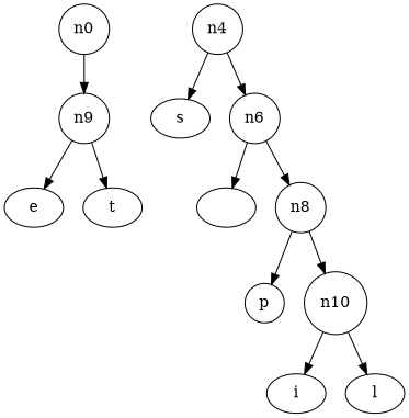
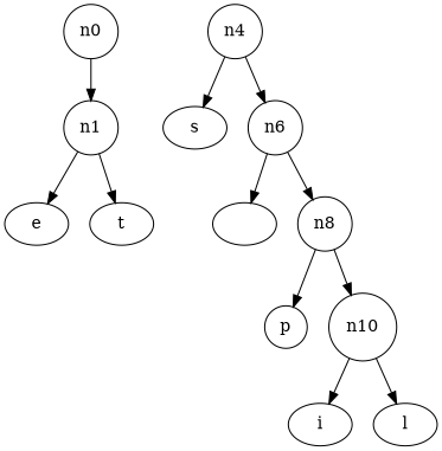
  digraph {
    node [shape=circle]
    n0
-   n1 [label=n9]
+   n1
    n2 [label=e shape=""]
    n3 [label=t shape=""]
    n4
    n5 [label=s shape=""]
    n6
    n7 [label=" " shape=""]
    n8
    n9 [label=p]
    n10
    n11 [label=i shape=""]
    n12 [label=l shape=""]
    n0 -> n1
    n1 -> n2
    n1 -> n3
    n4 -> n5
    n4 -> n6
    n6 -> n7
    n6 -> n8
    n8 -> n9
    n8 -> n10
    n10 -> n11
    n10 -> n12
  }
